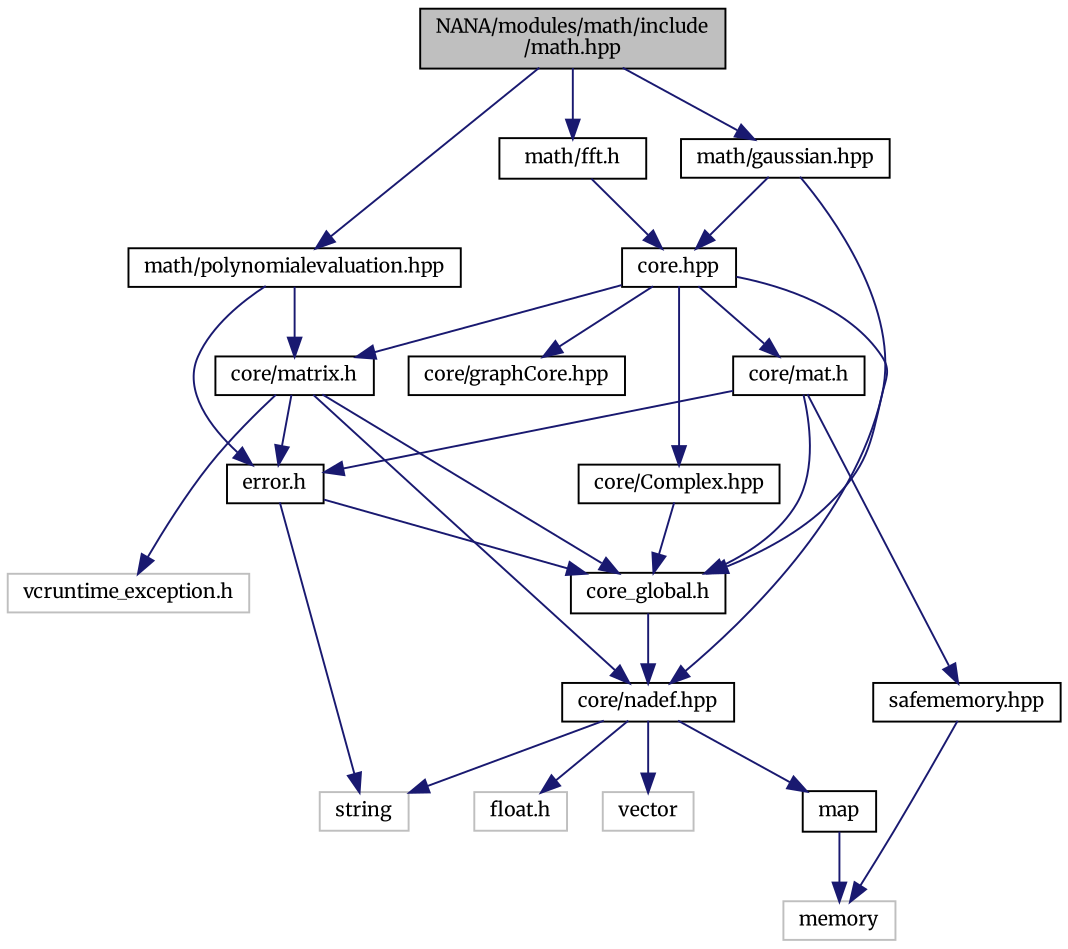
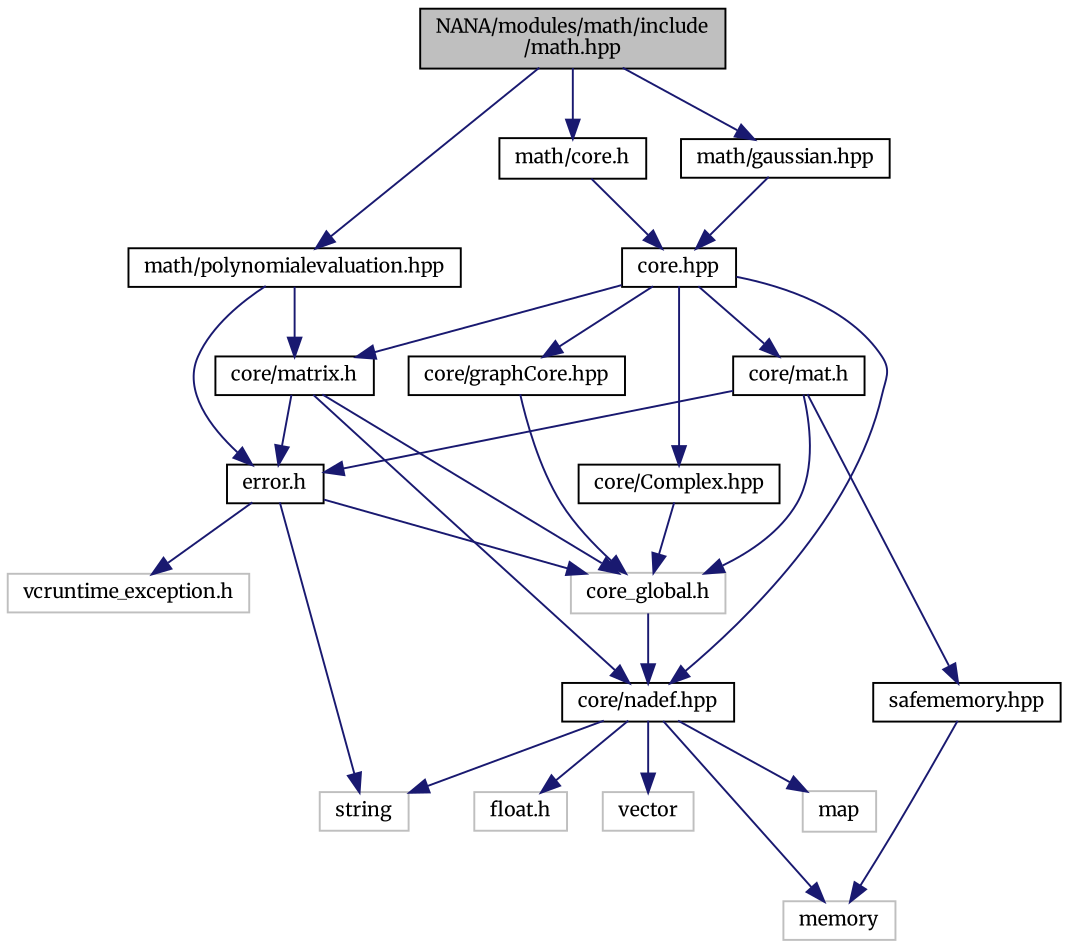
  digraph {
    fontname=Merriweather
    node [color=black fillcolor=white fontname=Merriweather fontsize=10 shape=record style=filled]
    edge [color=midnightblue fontname=Merriweather fontsize=10 labelfontname=Helvetica labelfontsize=10 style=solid]
    n1 [fillcolor=grey75 fontcolor=black height=0.2 label="NANA/modules/math/include\l/math.hpp" width=0.4]
-   n2 [height=0.2 label="math/fft.h" width=0.4]
+   n2 [height=0.2 label="math/core.h" width=0.4]
    n3 [height=0.2 label="math/gaussian.hpp" width=0.4]
    n4 [height=0.2 label="math/polynomialevaluation.hpp" width=0.4]
    n5 [height=0.2 label="core.hpp" width=0.4]
    n6 [height=0.2 label="core/matrix.h" width=0.4]
    n7 [height=0.2 label="error.h" width=0.4]
    n8 [height=0.2 label="core/nadef.hpp" width=0.4]
    n9 [height=0.2 label="core/Complex.hpp" width=0.4]
    n10 [height=0.2 label="core/graphCore.hpp" width=0.4]
    n11 [height=0.2 label="core/mat.h" width=0.4]
    n12 [color=grey75 height=0.2 label=vector width=0.4]
    n13 [color=grey75 height=0.2 label=string width=0.4]
-   n14 [height=0.2 label=map width=0.4]
+   n14 [color=grey75 height=0.2 label=map width=0.4]
    n15 [color=grey75 height=0.2 label=memory width=0.4]
    n16 [color=grey75 height=0.2 label="float.h" width=0.4]
-   n17 [height=0.2 label="core_global.h" width=0.4]
+   n17 [color=grey75 height=0.2 label="core_global.h" width=0.4]
    n18 [height=0.2 label="safememory.hpp" width=0.4]
    n19 [color=grey75 height=0.2 label="vcruntime_exception.h" width=0.4]
    n1 -> n2
    n1 -> n3
    n1 -> n4
    n2 -> n5
    n3 -> n5
    n4 -> n6
    n4 -> n7
    n5 -> n6
    n5 -> n8
    n5 -> n9
    n5 -> n10
    n5 -> n11
    n6 -> n7
    n6 -> n8
    n6 -> n17
    n7 -> n13
    n7 -> n17
-   n6 -> n19
+   n7 -> n19
    n8 -> n12
    n8 -> n13
    n8 -> n14
-   n14 -> n15
+   n8 -> n15
    n8 -> n16
    n9 -> n17
-   n3 -> n17
+   n10 -> n17
    n11 -> n7
    n11 -> n17
    n11 -> n18
    n17 -> n8
    n18 -> n15
  }
